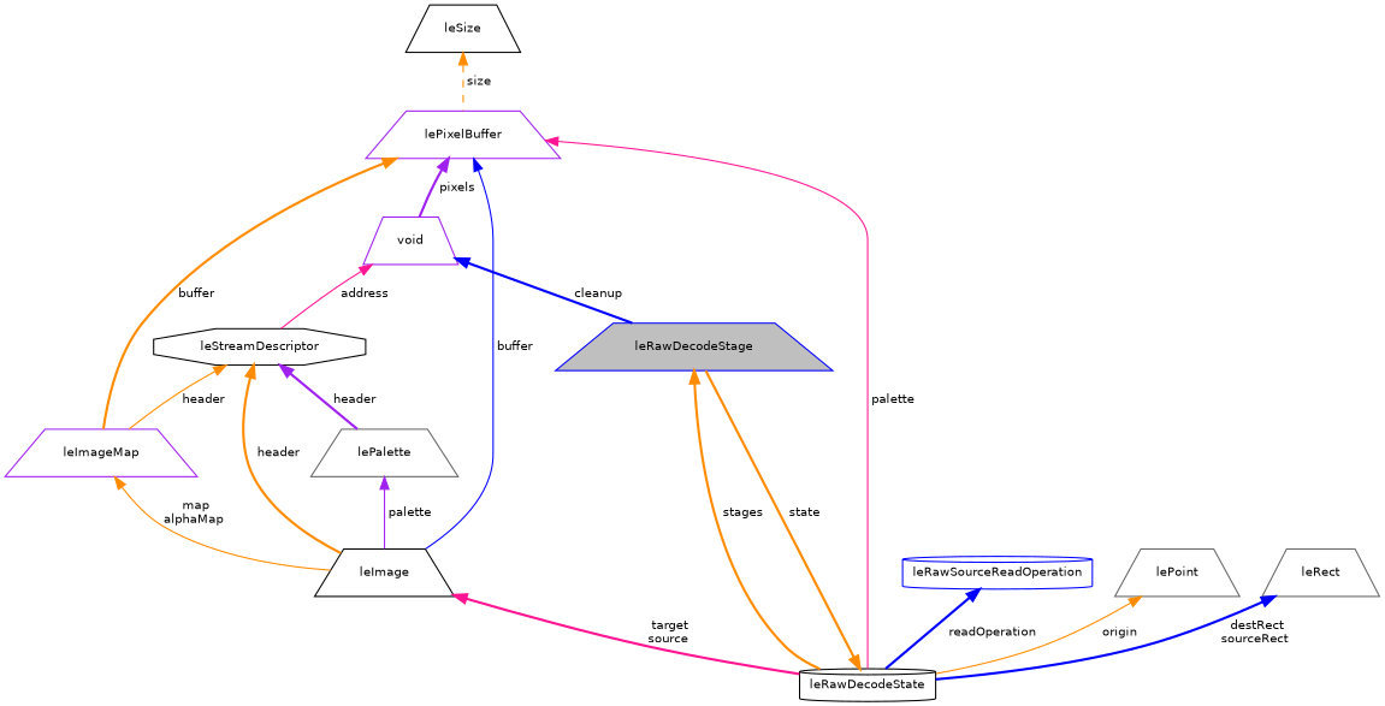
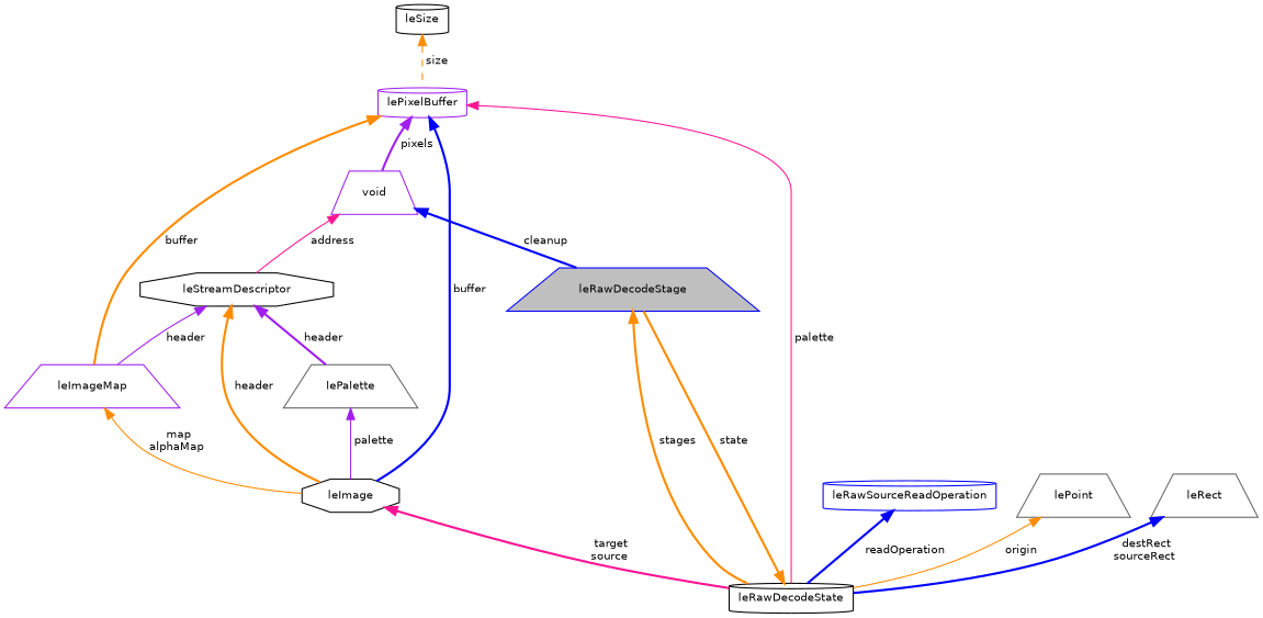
  digraph {
    node [color=black fillcolor=white fontname=Helvetica fontsize=10 shape=trapezium style=filled]
    edge [color=darkorange dir=back fontname=Helvetica fontsize=10 labelfontname=Helvetica labelfontsize=10 style=bold]
    n1 [color=blue fillcolor=grey75 fontcolor=black height=0.2 label=leRawDecodeStage width=0.4]
    n2 [height=0.2 label=leRawDecodeState shape=cylinder width=0.4]
    n3 [color=purple height=0.2 label=void width=0.4]
    n4 [height=0.2 label=leStreamDescriptor shape=octagon width=0.4]
-   n5 [color=purple height=0.2 label=lePixelBuffer width=0.4]
-   n6 [height=0.2 label=leImage width=0.4]
+   n5 [color=purple height=0.2 label=lePixelBuffer shape=cylinder width=0.4]
+   n6 [height=0.2 label=leImage shape=octagon width=0.4]
    n7 [color=purple height=0.2 label=leImageMap width=0.4]
    n8 [color=gray40 height=0.2 label=lePalette width=0.4]
-   n9 [height=0.2 label=leSize width=0.4]
+   n9 [height=0.2 label=leSize shape=cylinder width=0.4]
    n10 [color=blue height=0.2 label=leRawSourceReadOperation shape=cylinder width=0.4]
    n11 [color=gray40 height=0.2 label=lePoint width=0.4]
    n12 [color=gray40 height=0.2 label=leRect width=0.4]
    n1 -> n2 [label=" stages"]
    n2 -> n1 [label=" state"]
    n3 -> n1 [color=blue label=" cleanup"]
    n3 -> n4 [color=deeppink label=" address" style=solid]
    n4 -> n6 [label=" header"]
-   n4 -> n7 [label=" header" style=solid]
+   n4 -> n7 [color=purple label=" header" style=solid]
    n4 -> n8 [color=purple label=" header"]
    n5 -> n2 [color=deeppink label=" palette" style=solid]
    n5 -> n3 [color=purple label=" pixels"]
-   n5 -> n6 [color=blue label=" buffer" style=solid]
+   n5 -> n6 [color=blue label=" buffer"]
    n5 -> n7 [label=" buffer"]
    n6 -> n2 [color=deeppink label=" target\nsource"]
    n7 -> n6 [label=" map\nalphaMap" style=solid]
    n8 -> n6 [color=purple label=" palette" style=solid]
    n9 -> n5 [label=" size" style=dashed]
    n10 -> n2 [color=blue label=" readOperation"]
    n11 -> n2 [label=" origin" style=solid]
    n12 -> n2 [color=blue label=" destRect\nsourceRect"]
  }
